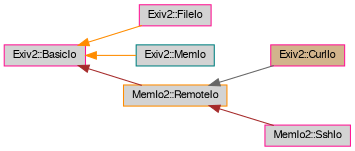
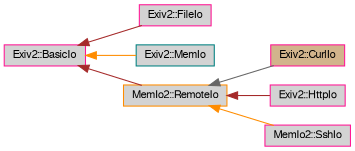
  digraph {
    rankdir=LR
    node [color=deeppink fillcolor=lightgrey fontname=FreeSans fontsize=10 shape=record style=filled]
    edge [color=brown dir=back fontname=FreeSans fontsize=10 labelfontname=FreeSans labelfontsize=10 style=solid]
    n1 [height=0.2 label="Exiv2::BasicIo" width=0.4]
    n2 [height=0.2 label="Exiv2::FileIo" width=0.4]
    n3 [color=teal height=0.2 label="Exiv2::MemIo" width=0.4]
    n4 [color=darkorange height=0.2 label="MemIo2::RemoteIo" width=0.4]
    n5 [fillcolor=tan height=0.2 label="Exiv2::CurlIo" width=0.4]
+   n6 [height=0.2 label="Exiv2::HttpIo" width=0.4]
    n7 [height=0.2 label="MemIo2::SshIo" width=0.4]
-   n1 -> n2 [color=darkorange]
+   n1 -> n2
    n1 -> n3 [color=darkorange]
    n1 -> n4
    n4 -> n5 [color=gray40]
-   n4 -> n7
+   n4 -> n6
+   n4 -> n7 [color=darkorange]
  }
